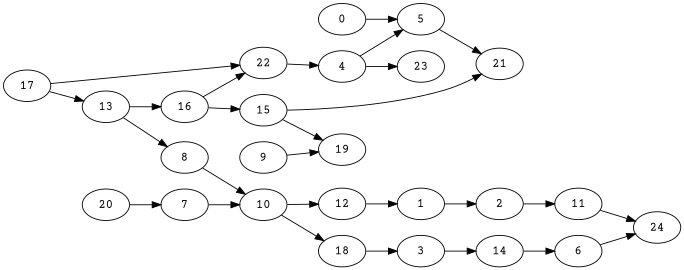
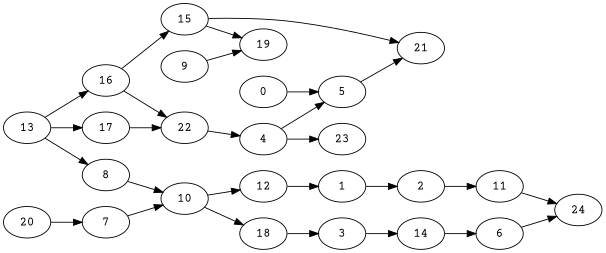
  digraph {
    fontname="Courier Prime"
    rankdir=LR
    node [fontname="Courier Prime"]
    edge [fontname="Courier Prime"]
    0
    5
    21
    1
    2
    11
    24
    12
    14
    6
    3
    4
    23
    22
    7
    10
    18
    8
    9
    19
    13
    16
    17
    15
    20
    0 -> 5
    5 -> 21
    1 -> 2
    2 -> 11
    11 -> 24
    12 -> 1
    14 -> 6
    6 -> 24
    3 -> 14
    4 -> 5
    4 -> 23
    22 -> 4
    7 -> 10
    10 -> 12
    10 -> 18
    18 -> 3
    8 -> 10
    9 -> 19
    13 -> 8
    13 -> 16
-   17 -> 13
+   13 -> 17
    16 -> 22
    16 -> 15
    17 -> 22
    15 -> 21
    15 -> 19
    20 -> 7
  }
